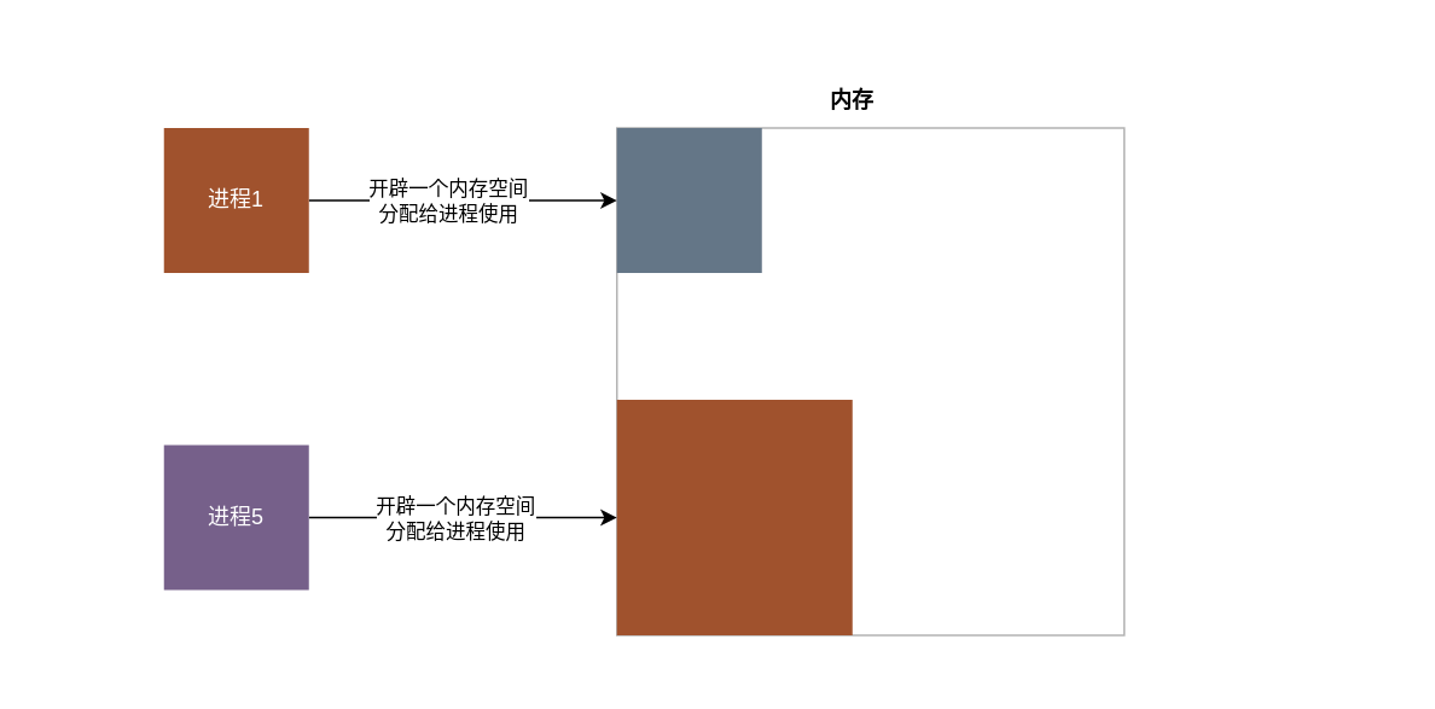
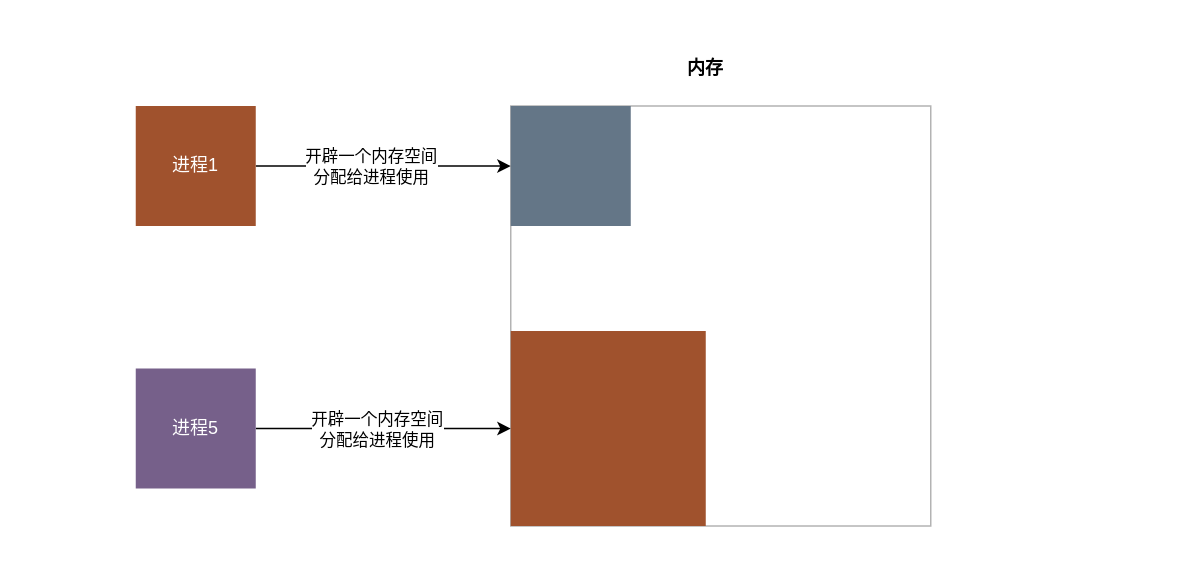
  <mxCell id="0" />
  <mxCell id="1" parent="0" />
  <mxCell id="2" value="" style="rounded=0;whiteSpace=wrap;html=1;labelBackgroundColor=#FFFFFF;strokeColor=none;fontColor=#000000;fillColor=#FFFFFF;" vertex="1" parent="1"><mxGeometry x="20" y="20" width="750" height="349" as="geometry" /></mxCell>
  <mxCell id="3" value="" style="whiteSpace=wrap;html=1;aspect=fixed;fillColor=none;strokeColor=#B3B3B3;" vertex="1" parent="1"><mxGeometry x="340" y="70" width="280" height="280" as="geometry" /></mxCell>
  <mxCell id="4" style="edgeStyle=none;html=1;entryX=0;entryY=0.5;entryDx=0;entryDy=0;strokeColor=#000000;" edge="1" parent="1" source="6" target="8"><mxGeometry relative="1" as="geometry" /></mxCell>
  <mxCell id="5" value="开辟一个内存空间&lt;br&gt;分配给进程使用" style="edgeLabel;html=1;align=center;verticalAlign=middle;resizable=0;points=[];labelBackgroundColor=#FFFFFF;fontColor=#000000;" vertex="1" connectable="0" parent="4"><mxGeometry x="0.279" y="-4" relative="1" as="geometry"><mxPoint x="-33" y="-4" as="offset" /></mxGeometry></mxCell>
  <mxCell id="6" value="进程1" style="whiteSpace=wrap;html=1;aspect=fixed;fillColor=#a0522d;fontColor=#ffffff;strokeColor=none;" vertex="1" parent="1"><mxGeometry x="90" y="70" width="80" height="80" as="geometry" /></mxCell>
- <mxCell id="7" value="内存" style="rounded=0;whiteSpace=wrap;html=1;strokeColor=none;fillColor=none;fontColor=#000000;fontStyle=1" vertex="1" parent="1"><mxGeometry x="410" y="40" width="120" height="30" as="geometry" /></mxCell>
+ <mxCell id="7" value="内存" style="rounded=0;whiteSpace=wrap;html=1;strokeColor=none;fillColor=none;fontColor=#000000;fontStyle=1" vertex="1" parent="1"><mxGeometry x="410" y="30" width="120" height="30" as="geometry" /></mxCell>
  <mxCell id="8" value="" style="whiteSpace=wrap;html=1;aspect=fixed;fillColor=#647687;fontColor=#ffffff;strokeColor=none;" vertex="1" parent="1"><mxGeometry x="340" y="70" width="80" height="80" as="geometry" /></mxCell>
  <mxCell id="9" style="edgeStyle=none;html=1;strokeColor=#000000;" edge="1" parent="1" source="11" target="12"><mxGeometry relative="1" as="geometry" /></mxCell>
  <mxCell id="10" value="开辟一个内存空间&lt;br&gt;分配给进程使用" style="edgeLabel;html=1;align=center;verticalAlign=middle;resizable=0;points=[];labelBackgroundColor=#FFFFFF;fontColor=#000000;" vertex="1" connectable="0" parent="9"><mxGeometry x="0.294" y="-4" relative="1" as="geometry"><mxPoint x="-30" y="-4" as="offset" /></mxGeometry></mxCell>
  <mxCell id="11" value="进程5" style="whiteSpace=wrap;html=1;aspect=fixed;fillColor=#76608a;fontColor=#ffffff;strokeColor=none;" vertex="1" parent="1"><mxGeometry x="90" y="245" width="80" height="80" as="geometry" /></mxCell>
  <mxCell id="12" value="" style="whiteSpace=wrap;html=1;aspect=fixed;fillColor=#a0522d;fontColor=#ffffff;strokeColor=none;" vertex="1" parent="1"><mxGeometry x="340" y="220" width="130" height="130" as="geometry" /></mxCell>
